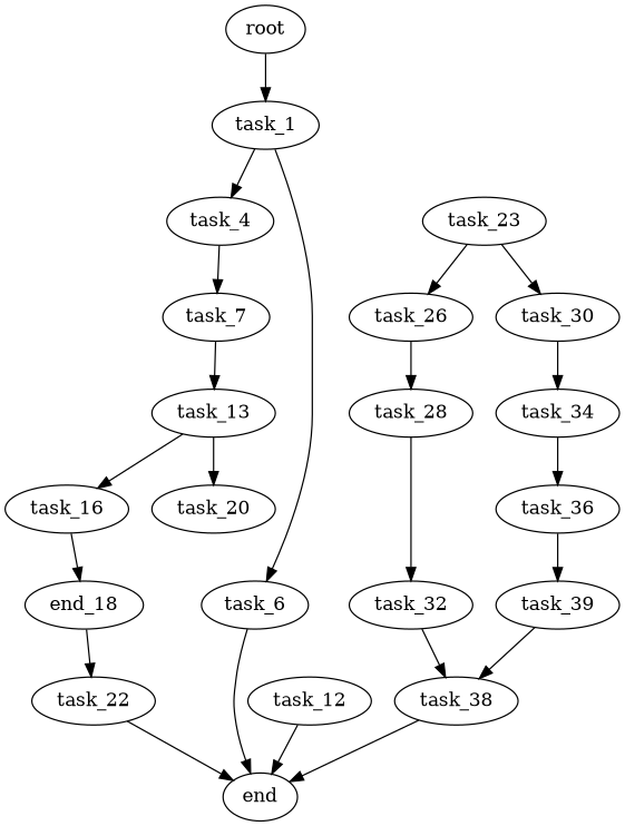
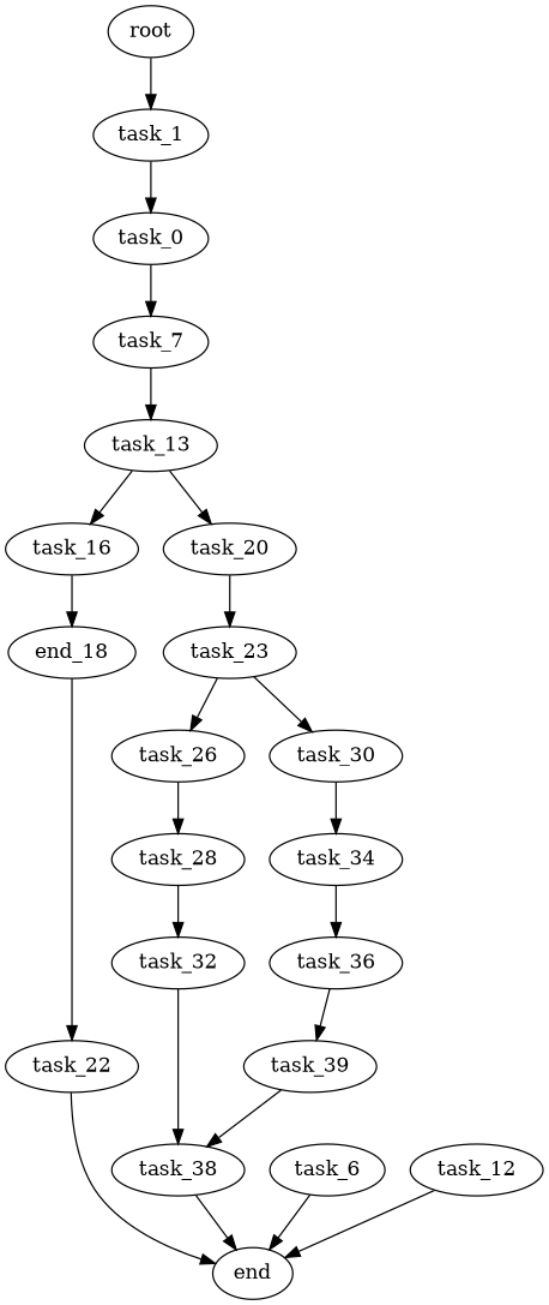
  digraph {
    root
    task_1
-   task_4
+   task_4 [label=task_0]
    task_6
    task_7
    end
    task_13
    task_16
    task_20
    task_12
    n11 [label=end_18]
    task_23
    task_22
    task_26
    task_30
    task_28
    task_34
    task_32
    task_36
    task_38
    task_39
    root -> task_1
    task_1 -> task_4
-   task_1 -> task_6
    task_4 -> task_7
    task_6 -> end
    task_7 -> task_13
    task_13 -> task_16
    task_13 -> task_20
    task_16 -> n11
+   task_20 -> task_23
    task_12 -> end
    n11 -> task_22
    task_23 -> task_26
    task_23 -> task_30
    task_22 -> end
    task_26 -> task_28
    task_30 -> task_34
    task_28 -> task_32
    task_34 -> task_36
    task_32 -> task_38
    task_36 -> task_39
    task_38 -> end
    task_39 -> task_38
  }
